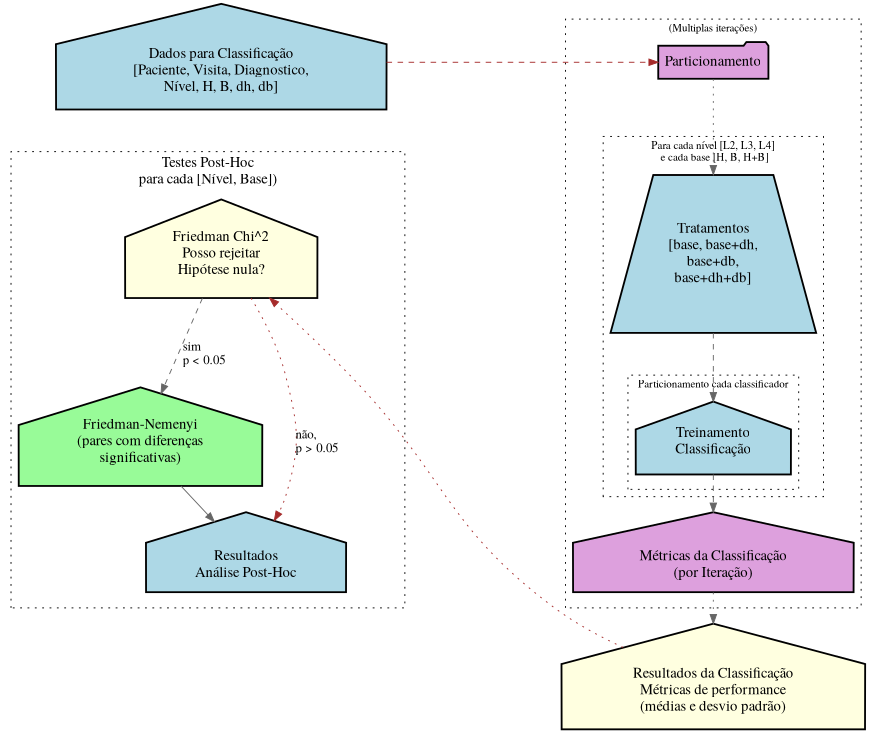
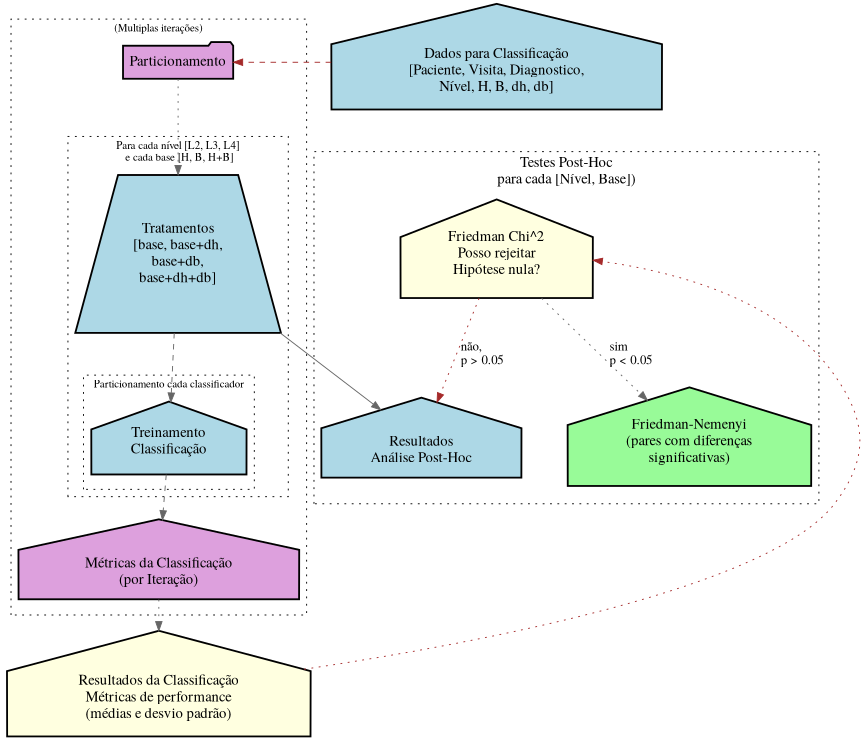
  digraph {
    nodesep=0.7
    ranksep=0.05
    node [fillcolor=lightblue fontname=Times fontsize=16 margin="0.1,0.1" shape=house style="filled,bold"]
    edge [color=gray40 fontname=Times fontsize=14 style=dotted]
    n1 [label="Treinamento\nClassificação"]
    n2 [label="Tratamentos\n[base, base+dh,\nbase+db,\nbase+dh+db]" shape=trapezium]
    n3 [fillcolor=plum label=Particionamento shape=folder]
    n4 [fillcolor=plum label="\nMétricas da Classificação\n(por Iteração)" margin="0.1,0"]
    n5 [fillcolor=lightyellow label="Friedman Chi^2\nPosso rejeitar\nHipótese nula?"]
    n6 [fillcolor=palegreen label="Friedman-Nemenyi\n(pares com diferenças\nsignificativas)"]
    n7 [label="\nResultados\nAnálise Post-Hoc" margin="0.1,0"]
    n8 [fillcolor=lightyellow label="\nResultados da Classificação\nMétricas de performance\n(médias e desvio padrão)" margin="0.1,0"]
    n9 [label="\nDados para Classificação\n[Paciente, Visita, Diagnostico,\nNível, H, B, dh, db]" margin="0.1,0"]
    subgraph cluster_1 {
      fontname=Times
      fontsize=12
      label="(Multiplas iterações)"
      style=dotted
      n3
      n4
      subgraph cluster_2 {
        fontname=Times
        fontsize=12
        label="Para cada nível [L2, L3, L4]\n e cada base [H, B, H+B]"
        style=dotted
        n2
        subgraph cluster_3 {
          fontname=Times
          fontsize=12
          label="Particionamento cada classificador"
          style=dotted
          n1
        }
      }
    }
    subgraph cluster_4 {
      fontname=Times
      fontsize=16
      label="Testes Post-Hoc\npara cada [Nível, Base])"
      style=dotted
      n5
      n6
      n7
    }
    n1 -> n4 [style=dashed]
    n2 -> n1 [style=dashed]
    n3 -> n2
    n4 -> n8 [constraint=true]
-   n5 -> n6 [label="sim\lp < 0.05\l" style=dashed]
+   n5 -> n6 [label="sim\lp < 0.05\l"]
    n5 -> n7 [color=brown label="não,\lp > 0.05\l"]
-   n6 -> n7 [style=solid]
+   n2 -> n7 [style=solid]
    n8 -> n5 [color=brown constraint=false]
    n9 -> n3 [color=brown constraint=false style=dashed]
    n9 -> n5 [style=invis color=""]
  }
